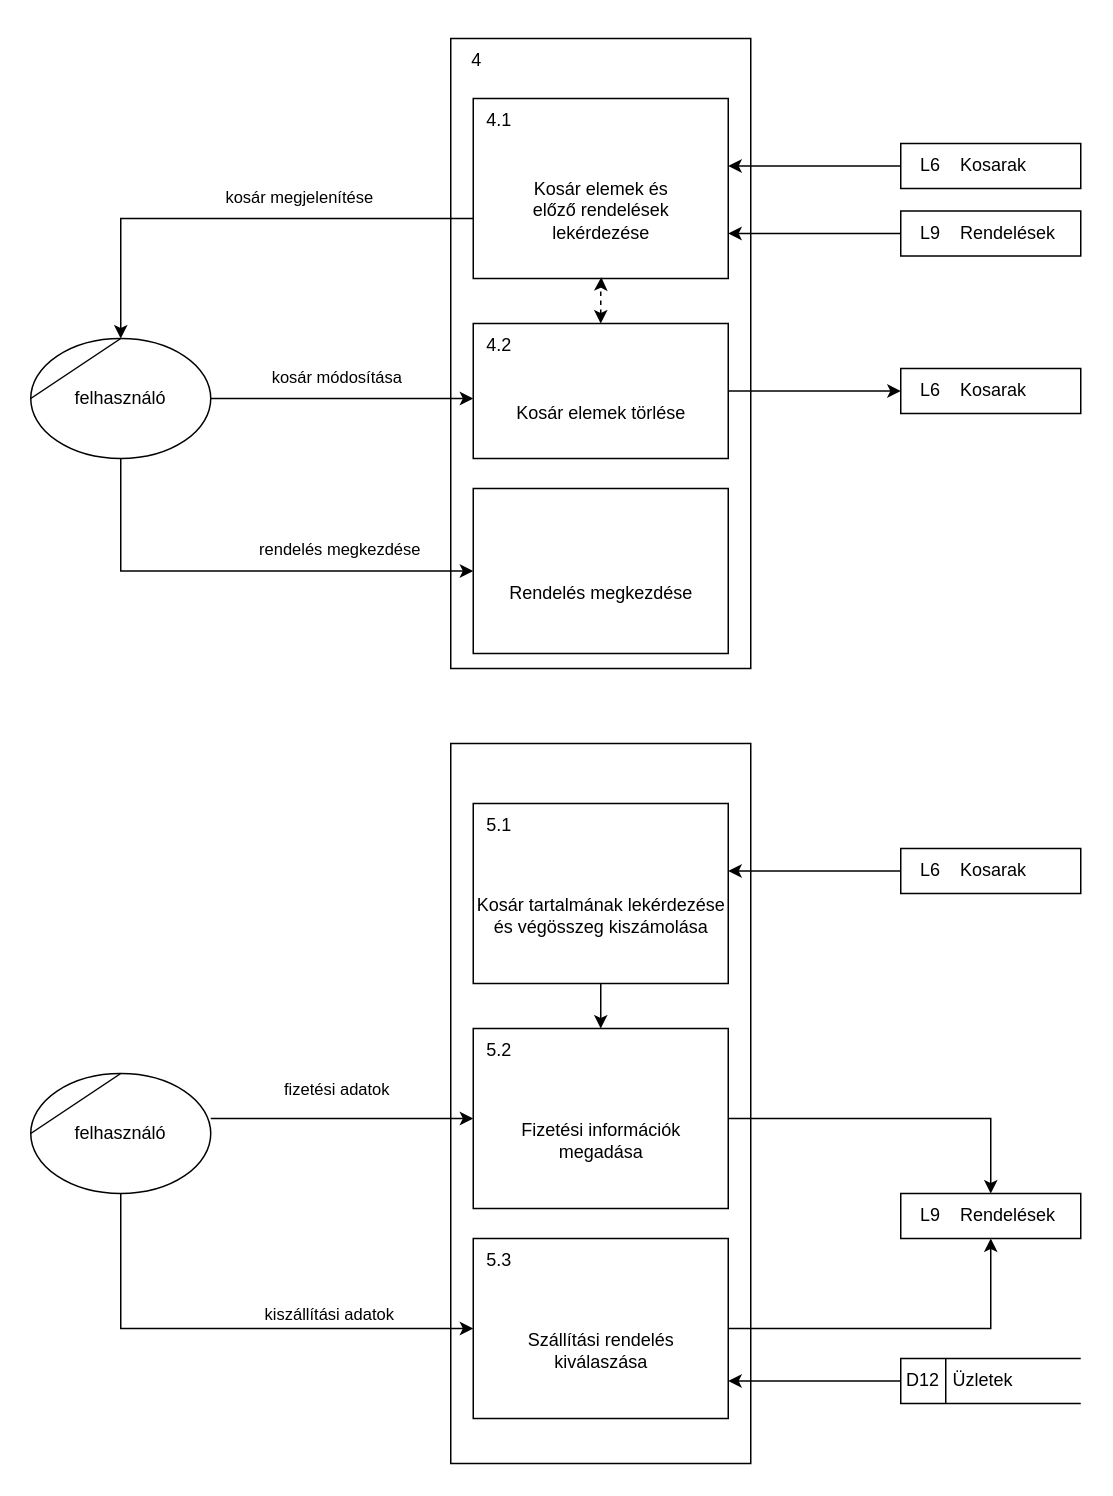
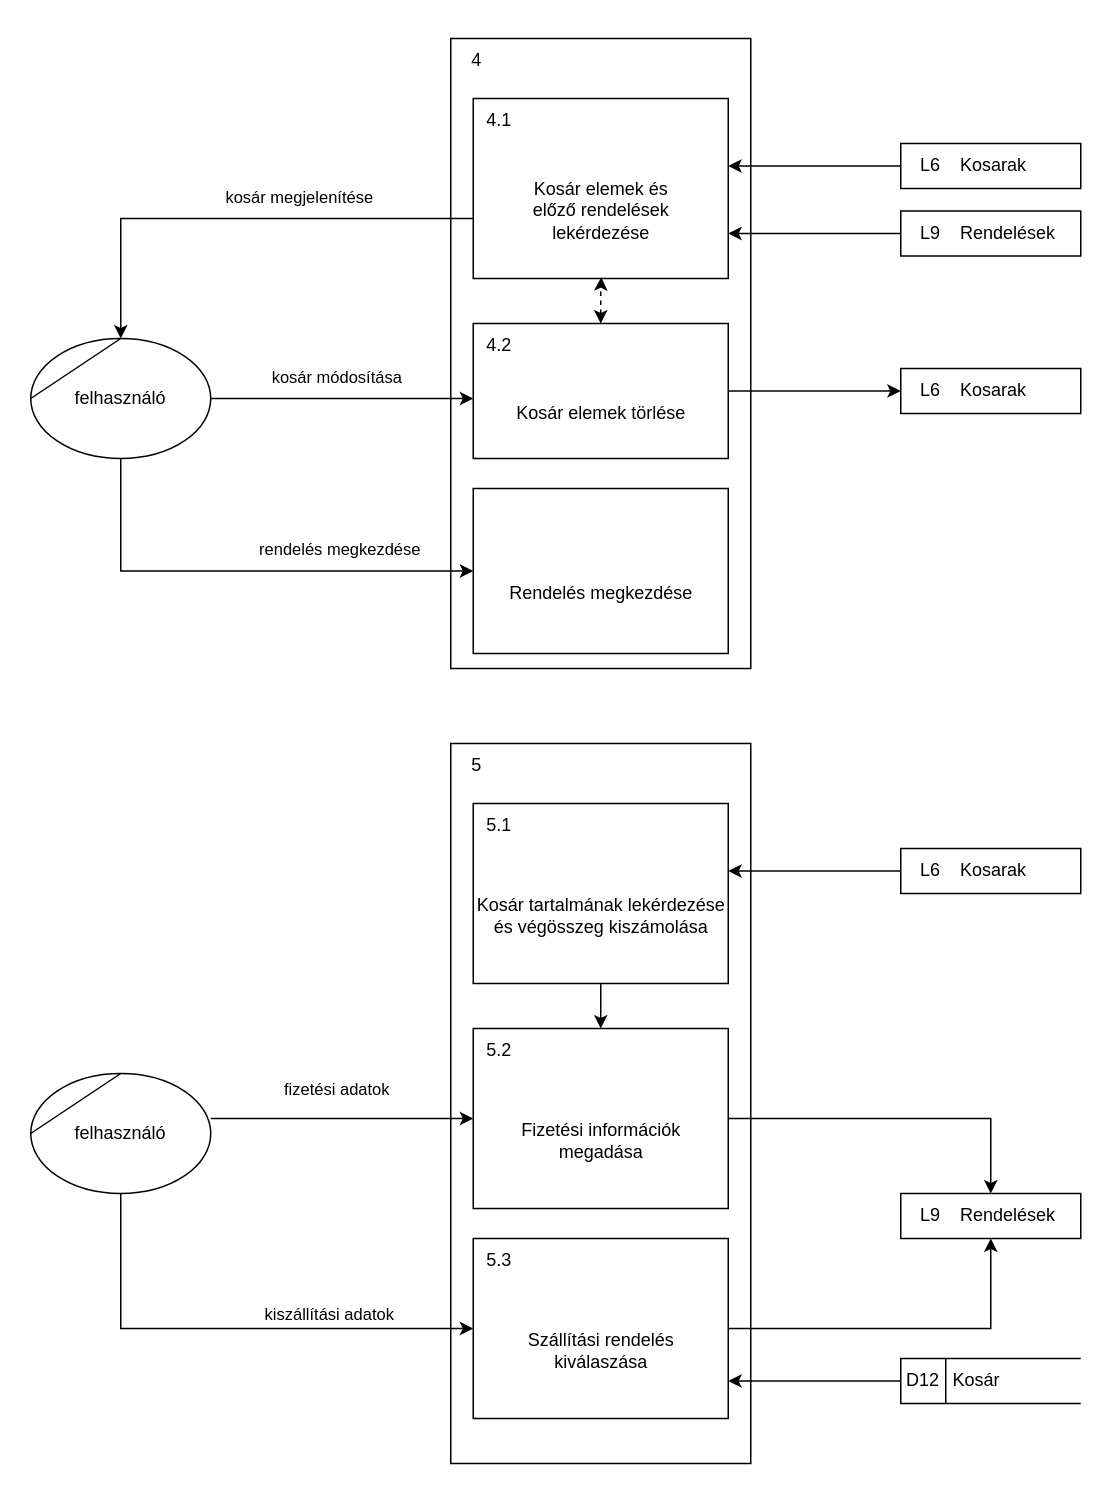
  <mxCell id="0" />
  <mxCell id="1" parent="0" />
  <mxCell id="2" value="" style="group" parent="1" vertex="1" connectable="0"><mxGeometry x="300" y="20" width="200" height="955" as="geometry" /></mxCell>
  <mxCell id="3" value="" style="html=1;dashed=0;whitespace=wrap;shape=mxgraph.dfd.process;align=center;container=0;collapsible=0;spacingTop=30;" parent="2" vertex="1"><mxGeometry y="5" width="200" height="420" as="geometry" /></mxCell>
  <mxCell id="4" value="4" style="text;html=1;strokeColor=none;fillColor=none;align=center;verticalAlign=middle;whiteSpace=wrap;rounded=0;movable=0;resizable=0;rotatable=0;cloneable=0;deletable=0;connectable=0;allowArrows=0;pointerEvents=1;" parent="2" vertex="1"><mxGeometry y="5" width="35" height="30" as="geometry" /></mxCell>
  <mxCell id="5" value="" style="text;html=1;strokeColor=none;fillColor=none;align=left;verticalAlign=middle;whiteSpace=wrap;rounded=0;movable=0;resizable=0;connectable=0;allowArrows=0;rotatable=0;cloneable=0;deletable=0;spacingLeft=6;autosize=1;resizeWidth=0;" parent="2" vertex="1"><mxGeometry x="35" width="50" height="40" as="geometry" /></mxCell>
  <mxCell id="6" value="Kosár elemek és &lt;br&gt;előző rendelések &lt;br&gt;lekérdezése" style="html=1;dashed=0;whitespace=wrap;shape=mxgraph.dfd.process2;align=center;container=1;collapsible=0;spacingTop=30;" parent="2" vertex="1"><mxGeometry x="15" y="45" width="170" height="120" as="geometry" /></mxCell>
  <mxCell id="7" value="4.1" style="text;html=1;strokeColor=none;fillColor=none;align=center;verticalAlign=middle;whiteSpace=wrap;rounded=0;connectable=0;allowArrows=0;editable=1;movable=0;resizable=0;rotatable=0;deletable=0;locked=0;cloneable=0;" parent="6" vertex="1"><mxGeometry width="35" height="30" as="geometry" /></mxCell>
  <mxCell id="8" value="" style="text;strokeColor=none;fillColor=none;align=left;verticalAlign=middle;whiteSpace=wrap;rounded=0;autosize=1;connectable=0;allowArrows=0;movable=0;resizable=0;rotatable=0;deletable=0;cloneable=0;spacingLeft=6;fontStyle=0;html=1;" parent="6" vertex="1"><mxGeometry x="35" y="-5" width="50" height="40" as="geometry" /></mxCell>
  <mxCell id="9" style="edgeStyle=orthogonalEdgeStyle;rounded=0;orthogonalLoop=1;jettySize=auto;html=1;entryX=0.502;entryY=0.993;entryDx=0;entryDy=0;entryPerimeter=0;startArrow=classic;startFill=1;dashed=1;" parent="2" source="10" target="6" edge="1"><mxGeometry relative="1" as="geometry" /></mxCell>
  <mxCell id="10" value="Kosár elemek törlése" style="html=1;dashed=0;whitespace=wrap;shape=mxgraph.dfd.process2;align=center;container=1;collapsible=0;spacingTop=30;" parent="2" vertex="1"><mxGeometry x="15" y="195" width="170" height="90" as="geometry" /></mxCell>
  <mxCell id="11" value="4.2" style="text;html=1;strokeColor=none;fillColor=none;align=center;verticalAlign=middle;whiteSpace=wrap;rounded=0;connectable=0;allowArrows=0;editable=1;movable=0;resizable=0;rotatable=0;deletable=0;locked=0;cloneable=0;" parent="10" vertex="1"><mxGeometry width="35" height="30" as="geometry" /></mxCell>
  <mxCell id="12" value="" style="text;strokeColor=none;fillColor=none;align=left;verticalAlign=middle;whiteSpace=wrap;rounded=0;autosize=1;connectable=0;allowArrows=0;movable=0;resizable=0;rotatable=0;deletable=0;cloneable=0;spacingLeft=6;fontStyle=0;html=1;" parent="10" vertex="1"><mxGeometry x="35" y="-5" width="50" height="40" as="geometry" /></mxCell>
  <mxCell id="13" value="Rendelés megkezdése" style="html=1;dashed=0;whitespace=wrap;shape=mxgraph.dfd.process2;align=center;container=1;collapsible=0;spacingTop=30;" parent="2" vertex="1"><mxGeometry x="15" y="305" width="170" height="110" as="geometry" /></mxCell>
  <mxCell id="14" value="" style="text;strokeColor=none;fillColor=none;align=left;verticalAlign=middle;whiteSpace=wrap;rounded=0;autosize=1;connectable=0;allowArrows=0;movable=0;resizable=0;rotatable=0;deletable=0;cloneable=0;spacingLeft=6;fontStyle=0;html=1;" parent="13" vertex="1"><mxGeometry x="35" y="-5" width="50" height="40" as="geometry" /></mxCell>
  <mxCell id="15" value="" style="html=1;dashed=0;whitespace=wrap;shape=mxgraph.dfd.process;align=center;container=0;collapsible=0;spacingTop=30;" parent="2" vertex="1"><mxGeometry y="475" width="200" height="480" as="geometry" /></mxCell>
+ <mxCell id="16" value="5" style="text;html=1;strokeColor=none;fillColor=none;align=center;verticalAlign=middle;whiteSpace=wrap;rounded=0;movable=0;resizable=0;rotatable=0;cloneable=0;deletable=0;connectable=0;allowArrows=0;pointerEvents=1;" parent="2" vertex="1"><mxGeometry y="475" width="35" height="30" as="geometry" /></mxCell>
  <mxCell id="17" value="" style="text;html=1;strokeColor=none;fillColor=none;align=left;verticalAlign=middle;whiteSpace=wrap;rounded=0;movable=0;resizable=0;connectable=0;allowArrows=0;rotatable=0;cloneable=0;deletable=0;spacingLeft=6;autosize=1;resizeWidth=0;" parent="2" vertex="1"><mxGeometry x="35" y="470" width="50" height="40" as="geometry" /></mxCell>
  <mxCell id="18" value="Fizetési információk&lt;br&gt;megadása" style="html=1;dashed=0;whitespace=wrap;shape=mxgraph.dfd.process2;align=center;container=1;collapsible=0;spacingTop=30;" parent="2" vertex="1"><mxGeometry x="15" y="665" width="170" height="120" as="geometry" /></mxCell>
  <mxCell id="19" value="5.2" style="text;html=1;strokeColor=none;fillColor=none;align=center;verticalAlign=middle;whiteSpace=wrap;rounded=0;connectable=0;allowArrows=0;editable=1;movable=0;resizable=0;rotatable=0;deletable=0;locked=0;cloneable=0;" parent="18" vertex="1"><mxGeometry width="35" height="30" as="geometry" /></mxCell>
  <mxCell id="20" value="" style="text;strokeColor=none;fillColor=none;align=left;verticalAlign=middle;whiteSpace=wrap;rounded=0;autosize=1;connectable=0;allowArrows=0;movable=0;resizable=0;rotatable=0;deletable=0;cloneable=0;spacingLeft=6;fontStyle=0;html=1;" parent="18" vertex="1"><mxGeometry x="35" y="-5" width="50" height="40" as="geometry" /></mxCell>
  <mxCell id="21" style="edgeStyle=orthogonalEdgeStyle;rounded=0;orthogonalLoop=1;jettySize=auto;html=1;startArrow=none;startFill=0;" parent="2" source="22" target="18" edge="1"><mxGeometry relative="1" as="geometry" /></mxCell>
  <mxCell id="22" value="Kosár tartalmának lekérdezése&lt;br&gt;és végösszeg kiszámolása" style="html=1;dashed=0;whitespace=wrap;shape=mxgraph.dfd.process2;align=center;container=1;collapsible=0;spacingTop=30;" parent="2" vertex="1"><mxGeometry x="15" y="515" width="170" height="120" as="geometry" /></mxCell>
  <mxCell id="23" value="5.1" style="text;html=1;strokeColor=none;fillColor=none;align=center;verticalAlign=middle;whiteSpace=wrap;rounded=0;connectable=0;allowArrows=0;editable=1;movable=0;resizable=0;rotatable=0;deletable=0;locked=0;cloneable=0;" parent="22" vertex="1"><mxGeometry width="35" height="30" as="geometry" /></mxCell>
  <mxCell id="24" value="" style="text;strokeColor=none;fillColor=none;align=left;verticalAlign=middle;whiteSpace=wrap;rounded=0;autosize=1;connectable=0;allowArrows=0;movable=0;resizable=0;rotatable=0;deletable=0;cloneable=0;spacingLeft=6;fontStyle=0;html=1;" parent="22" vertex="1"><mxGeometry x="35" y="-5" width="50" height="40" as="geometry" /></mxCell>
  <mxCell id="25" value="Szállítási rendelés&lt;br&gt;kiválaszása" style="html=1;dashed=0;whitespace=wrap;shape=mxgraph.dfd.process2;align=center;container=1;collapsible=0;spacingTop=30;" parent="2" vertex="1"><mxGeometry x="15" y="805" width="170" height="120" as="geometry" /></mxCell>
  <mxCell id="26" value="5.3" style="text;html=1;strokeColor=none;fillColor=none;align=center;verticalAlign=middle;whiteSpace=wrap;rounded=0;connectable=0;allowArrows=0;editable=1;movable=0;resizable=0;rotatable=0;deletable=0;locked=0;cloneable=0;" parent="25" vertex="1"><mxGeometry width="35" height="30" as="geometry" /></mxCell>
  <mxCell id="27" value="" style="text;strokeColor=none;fillColor=none;align=left;verticalAlign=middle;whiteSpace=wrap;rounded=0;autosize=1;connectable=0;allowArrows=0;movable=0;resizable=0;rotatable=0;deletable=0;cloneable=0;spacingLeft=6;fontStyle=0;html=1;" parent="25" vertex="1"><mxGeometry x="35" y="-5" width="50" height="40" as="geometry" /></mxCell>
  <mxCell id="28" value="felhasználó" style="shape=stencil(tZRtjoMgEIZPw98GJR6gYXfvQe10nZQCAbYft99RNKlW7GajiTGZeeXhnZGBCRka5YCVvGHig5VlwTm9Kb5NYhUc1DElr8qjOmhISojenuGGx9gz0DTgMbaq+GR8T9+0j5C1NYYgaE0YKU86wRQaWsvvCdZv/xhFjvgXiOB7kynLyq+/Y3fVNuBiI79j7OB+db/rgceOi61+3Grg4v9YISmTO9xCHlR9/vb2xxxnzYDW6AK8OfLTeZzO66ynzM5CnqyHBUsn1DqN9UITnWoH/kUY5Iu9PtVUzRY1jx4IGk22K9UioSs+44+uvFxl3bKX1nTZdE12iV8=);whiteSpace=wrap;html=1;" parent="1" vertex="1"><mxGeometry x="20" y="225" width="120" height="80" as="geometry" /></mxCell>
  <mxCell id="29" value="felhasználó" style="shape=stencil(tZRtjoMgEIZPw98GJR6gYXfvQe10nZQCAbYft99RNKlW7GajiTGZeeXhnZGBCRka5YCVvGHig5VlwTm9Kb5NYhUc1DElr8qjOmhISojenuGGx9gz0DTgMbaq+GR8T9+0j5C1NYYgaE0YKU86wRQaWsvvCdZv/xhFjvgXiOB7kynLyq+/Y3fVNuBiI79j7OB+db/rgceOi61+3Grg4v9YISmTO9xCHlR9/vb2xxxnzYDW6AK8OfLTeZzO66ynzM5CnqyHBUsn1DqN9UITnWoH/kUY5Iu9PtVUzRY1jx4IGk22K9UioSs+44+uvFxl3bKX1nTZdE12iV8=);whiteSpace=wrap;html=1;" parent="1" vertex="1"><mxGeometry x="20" y="715" width="120" height="80" as="geometry" /></mxCell>
  <mxCell id="30" value="kosár megjelenítése" style="endArrow=classic;html=1;rounded=0;verticalAlign=bottom;edgeStyle=orthogonalEdgeStyle;" parent="1" source="6" target="28" edge="1"><mxGeometry x="-0.261" y="-5" width="50" height="50" relative="1" as="geometry"><mxPoint x="450" y="305" as="sourcePoint" /><mxPoint x="330" y="305" as="targetPoint" /><Array as="points"><mxPoint x="80" y="145" /></Array><mxPoint as="offset" /></mxGeometry></mxCell>
  <mxCell id="31" style="edgeStyle=orthogonalEdgeStyle;rounded=0;orthogonalLoop=1;jettySize=auto;html=1;" parent="1" source="32" target="6" edge="1"><mxGeometry relative="1" as="geometry"><Array as="points"><mxPoint x="450" y="110" /><mxPoint x="450" y="110" /></Array></mxGeometry></mxCell>
  <mxCell id="32" value="Kosarak" style="html=1;dashed=0;whitespace=wrap;shape=mxgraph.dfd.dataStoreID2;align=left;spacingLeft=38;container=1;collapsible=0;" parent="1" vertex="1"><mxGeometry x="600" y="95" width="120" height="30" as="geometry" /></mxCell>
  <mxCell id="33" value="L6" style="text;html=1;strokeColor=none;fillColor=none;align=center;verticalAlign=middle;whiteSpace=wrap;rounded=0;connectable=0;allowArrows=0;movable=0;resizable=0;rotatable=0;cloneable=0;deletable=0;" parent="32" vertex="1"><mxGeometry x="5" width="30" height="30" as="geometry" /></mxCell>
  <mxCell id="34" style="edgeStyle=orthogonalEdgeStyle;rounded=0;orthogonalLoop=1;jettySize=auto;html=1;" parent="1" source="35" target="6" edge="1"><mxGeometry relative="1" as="geometry"><Array as="points"><mxPoint x="450" y="155" /><mxPoint x="450" y="155" /></Array></mxGeometry></mxCell>
  <mxCell id="35" value="Rendelések" style="html=1;dashed=0;whitespace=wrap;shape=mxgraph.dfd.dataStoreID2;align=left;spacingLeft=38;container=1;collapsible=0;" parent="1" vertex="1"><mxGeometry x="600" y="140" width="120" height="30" as="geometry" /></mxCell>
  <mxCell id="36" value="L9" style="text;html=1;strokeColor=none;fillColor=none;align=center;verticalAlign=middle;whiteSpace=wrap;rounded=0;connectable=0;allowArrows=0;movable=0;resizable=0;rotatable=0;cloneable=0;deletable=0;" parent="35" vertex="1"><mxGeometry x="5" width="30" height="30" as="geometry" /></mxCell>
  <mxCell id="37" style="edgeStyle=orthogonalEdgeStyle;rounded=0;orthogonalLoop=1;jettySize=auto;html=1;" parent="1" source="10" target="39" edge="1"><mxGeometry relative="1" as="geometry"><Array as="points"><mxPoint x="470" y="265" /><mxPoint x="470" y="265" /></Array></mxGeometry></mxCell>
  <mxCell id="38" value="kosár módosítása" style="endArrow=classic;html=1;rounded=0;verticalAlign=bottom;edgeStyle=orthogonalEdgeStyle;" parent="1" source="28" target="10" edge="1"><mxGeometry x="-0.04" y="5" width="50" height="50" relative="1" as="geometry"><mxPoint x="330" y="305" as="sourcePoint" /><mxPoint x="450" y="305" as="targetPoint" /><Array as="points"><mxPoint x="240" y="265" /><mxPoint x="240" y="265" /></Array><mxPoint as="offset" /></mxGeometry></mxCell>
  <mxCell id="39" value="Kosarak" style="html=1;dashed=0;whitespace=wrap;shape=mxgraph.dfd.dataStoreID2;align=left;spacingLeft=38;container=1;collapsible=0;" parent="1" vertex="1"><mxGeometry x="600" y="245" width="120" height="30" as="geometry" /></mxCell>
  <mxCell id="40" value="L6" style="text;html=1;strokeColor=none;fillColor=none;align=center;verticalAlign=middle;whiteSpace=wrap;rounded=0;connectable=0;allowArrows=0;movable=0;resizable=0;rotatable=0;cloneable=0;deletable=0;" parent="39" vertex="1"><mxGeometry x="5" width="30" height="30" as="geometry" /></mxCell>
  <mxCell id="41" value="rendelés megkezdése" style="endArrow=classic;html=1;rounded=0;verticalAlign=bottom;exitX=0.5;exitY=1;exitDx=0;exitDy=0;edgeStyle=orthogonalEdgeStyle;" parent="1" source="28" target="13" edge="1"><mxGeometry x="0.423" y="5" width="50" height="50" relative="1" as="geometry"><mxPoint x="330" y="305" as="sourcePoint" /><mxPoint x="450" y="305" as="targetPoint" /><Array as="points"><mxPoint x="80" y="380" /></Array><mxPoint as="offset" /></mxGeometry></mxCell>
  <mxCell id="42" value="fizetési adatok" style="endArrow=classic;html=1;rounded=0;verticalAlign=bottom;edgeStyle=orthogonalEdgeStyle;" parent="1" source="29" target="18" edge="1"><mxGeometry x="-0.04" y="10" width="50" height="50" relative="1" as="geometry"><mxPoint x="110" y="685" as="sourcePoint" /><mxPoint x="230" y="685" as="targetPoint" /><mxPoint as="offset" /><Array as="points"><mxPoint x="230" y="745" /><mxPoint x="230" y="745" /></Array></mxGeometry></mxCell>
  <mxCell id="43" style="edgeStyle=orthogonalEdgeStyle;rounded=0;orthogonalLoop=1;jettySize=auto;html=1;startArrow=none;startFill=0;" parent="1" source="18" target="47" edge="1"><mxGeometry relative="1" as="geometry"><Array as="points"><mxPoint x="660" y="745" /></Array></mxGeometry></mxCell>
  <mxCell id="44" style="edgeStyle=orthogonalEdgeStyle;rounded=0;orthogonalLoop=1;jettySize=auto;html=1;startArrow=none;startFill=0;" parent="1" source="45" target="22" edge="1"><mxGeometry relative="1" as="geometry"><Array as="points"><mxPoint x="460" y="580" /><mxPoint x="460" y="580" /></Array></mxGeometry></mxCell>
  <mxCell id="45" value="Kosarak" style="html=1;dashed=0;whitespace=wrap;shape=mxgraph.dfd.dataStoreID2;align=left;spacingLeft=38;container=1;collapsible=0;" parent="1" vertex="1"><mxGeometry x="600" y="565" width="120" height="30" as="geometry" /></mxCell>
  <mxCell id="46" value="L6" style="text;html=1;strokeColor=none;fillColor=none;align=center;verticalAlign=middle;whiteSpace=wrap;rounded=0;connectable=0;allowArrows=0;movable=0;resizable=0;rotatable=0;cloneable=0;deletable=0;" parent="45" vertex="1"><mxGeometry x="5" width="30" height="30" as="geometry" /></mxCell>
  <mxCell id="47" value="Rendelések" style="html=1;dashed=0;whitespace=wrap;shape=mxgraph.dfd.dataStoreID2;align=left;spacingLeft=38;container=1;collapsible=0;" parent="1" vertex="1"><mxGeometry x="600" y="795" width="120" height="30" as="geometry" /></mxCell>
  <mxCell id="48" value="L9" style="text;html=1;strokeColor=none;fillColor=none;align=center;verticalAlign=middle;whiteSpace=wrap;rounded=0;connectable=0;allowArrows=0;movable=0;resizable=0;rotatable=0;cloneable=0;deletable=0;" parent="47" vertex="1"><mxGeometry x="5" width="30" height="30" as="geometry" /></mxCell>
  <mxCell id="49" style="edgeStyle=orthogonalEdgeStyle;rounded=0;orthogonalLoop=1;jettySize=auto;html=1;startArrow=none;startFill=0;" parent="1" source="25" target="47" edge="1"><mxGeometry relative="1" as="geometry"><Array as="points"><mxPoint x="660" y="885" /></Array></mxGeometry></mxCell>
  <mxCell id="50" value="kiszállítási adatok" style="endArrow=classic;html=1;rounded=0;verticalAlign=bottom;edgeStyle=orthogonalEdgeStyle;" parent="1" source="29" target="25" edge="1"><mxGeometry x="0.415" width="50" height="50" relative="1" as="geometry"><mxPoint x="90" y="855" as="sourcePoint" /><mxPoint x="228" y="855" as="targetPoint" /><mxPoint x="-1" as="offset" /><Array as="points"><mxPoint x="80" y="885" /></Array></mxGeometry></mxCell>
- <mxCell id="51" value="Üzletek" style="html=1;dashed=0;whitespace=wrap;shape=mxgraph.dfd.dataStoreID;align=left;spacingLeft=33;container=1;collapsible=0;autosize=0;" vertex="1" parent="1"><mxGeometry x="600" y="905" width="120" height="30" as="geometry" /></mxCell>
+ <mxCell id="51" value="Kosár" style="html=1;dashed=0;whitespace=wrap;shape=mxgraph.dfd.dataStoreID;align=left;spacingLeft=33;container=1;collapsible=0;autosize=0;" vertex="1" parent="1"><mxGeometry x="600" y="905" width="120" height="30" as="geometry" /></mxCell>
  <mxCell id="52" value="D12" style="text;html=1;strokeColor=none;fillColor=none;align=center;verticalAlign=middle;whiteSpace=wrap;rounded=0;movable=0;resizable=0;rotatable=0;cloneable=0;deletable=0;allowArrows=0;connectable=0;" vertex="1" parent="51"><mxGeometry width="30" height="30" as="geometry" /></mxCell>
  <mxCell id="53" style="edgeStyle=orthogonalEdgeStyle;rounded=0;orthogonalLoop=1;jettySize=auto;html=1;" edge="1" parent="1" source="51" target="25"><mxGeometry relative="1" as="geometry"><Array as="points"><mxPoint x="510" y="920" /><mxPoint x="510" y="920" /></Array></mxGeometry></mxCell>
